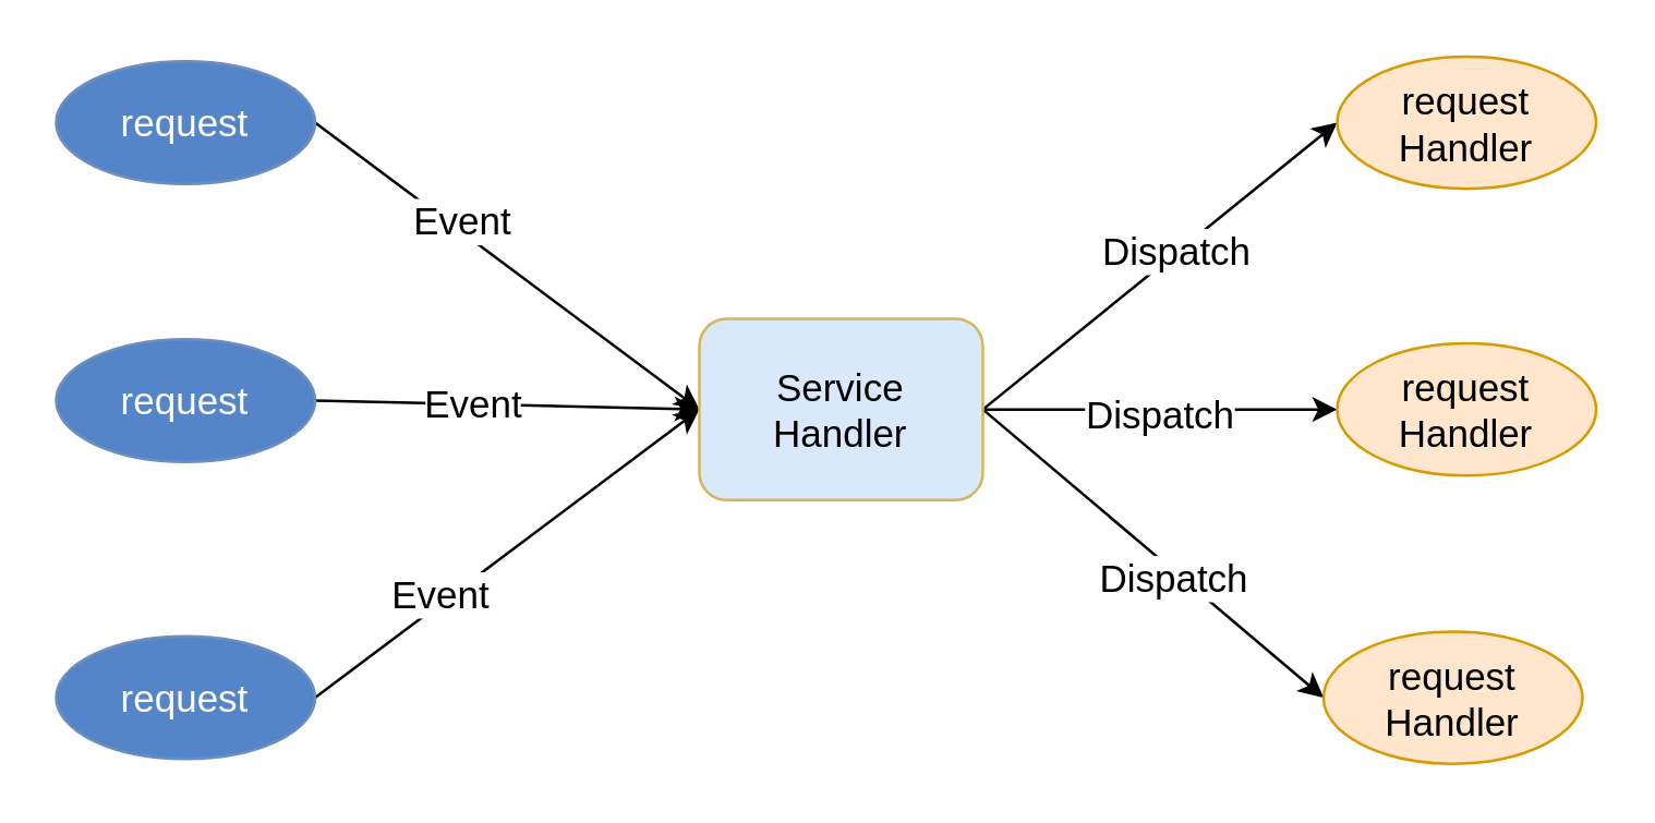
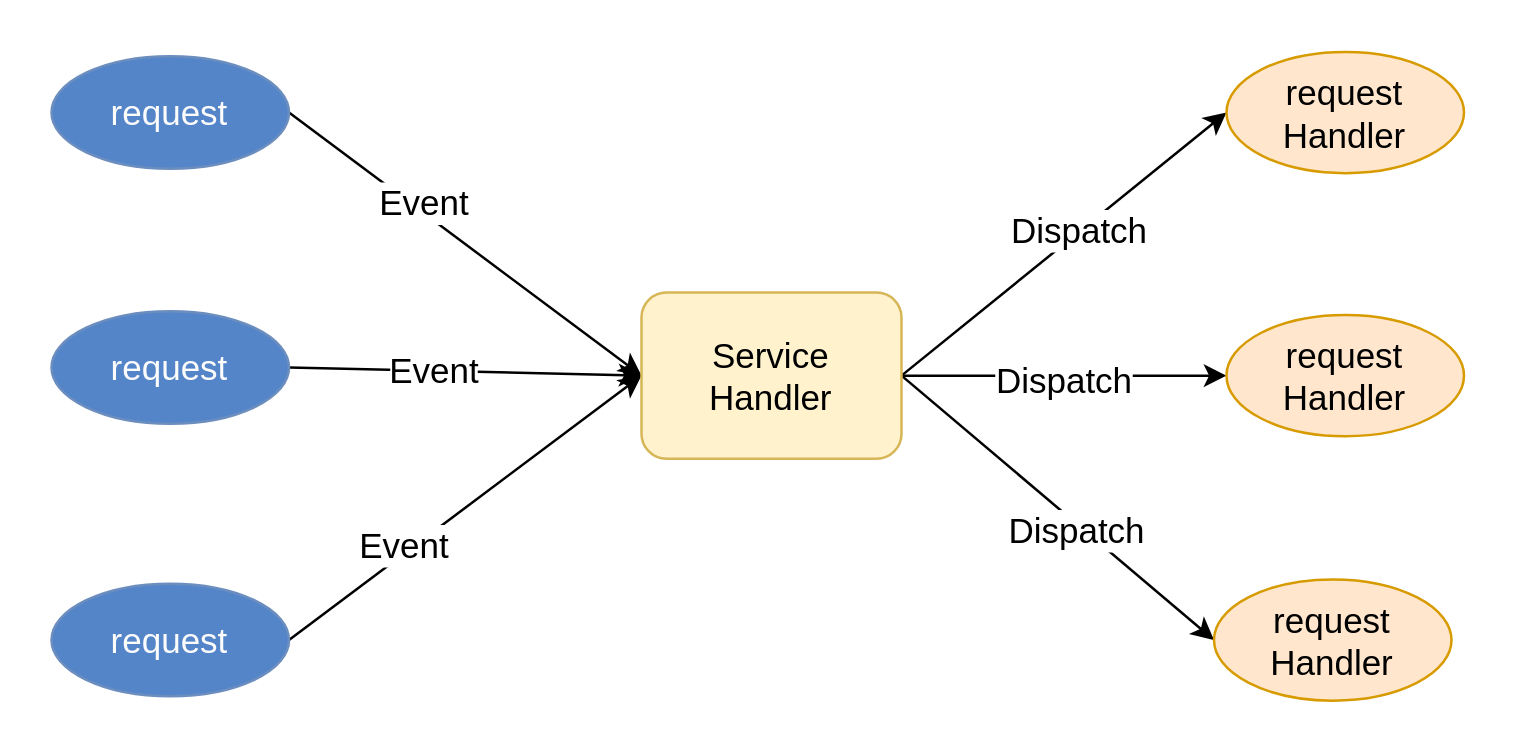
  <mxCell id="0" />
  <mxCell id="1" parent="0" />
  <mxCell id="2" style="rounded=0;orthogonalLoop=1;jettySize=auto;html=1;exitX=1;exitY=0.5;exitDx=0;exitDy=0;entryX=0;entryY=0.5;entryDx=0;entryDy=0;fontSize=14;fontColor=#000000;" edge="1" parent="1" source="4" target="17"><mxGeometry relative="1" as="geometry" /></mxCell>
  <mxCell id="3" value="Event" style="edgeLabel;html=1;align=center;verticalAlign=middle;resizable=0;points=[];fontSize=14;fontColor=#000000;" vertex="1" connectable="0" parent="2"><mxGeometry x="-0.276" y="3" relative="1" as="geometry"><mxPoint as="offset" /></mxGeometry></mxCell>
  <mxCell id="4" value="&lt;font color=&quot;#fcfcfc&quot; style=&quot;font-size: 14px;&quot;&gt;request&lt;/font&gt;" style="ellipse;whiteSpace=wrap;html=1;fillColor=#5485c9;strokeColor=#6c8ebf;" vertex="1" parent="1"><mxGeometry x="20" y="22" width="95" height="45" as="geometry" /></mxCell>
  <mxCell id="5" style="edgeStyle=none;rounded=0;orthogonalLoop=1;jettySize=auto;html=1;exitX=1;exitY=0.5;exitDx=0;exitDy=0;fontSize=14;fontColor=#000000;entryX=0;entryY=0.5;entryDx=0;entryDy=0;" edge="1" parent="1" source="7" target="17"><mxGeometry relative="1" as="geometry"><mxPoint x="178" y="163" as="targetPoint" /></mxGeometry></mxCell>
  <mxCell id="6" value="Event" style="edgeLabel;html=1;align=center;verticalAlign=middle;resizable=0;points=[];fontSize=14;fontColor=#000000;" vertex="1" connectable="0" parent="5"><mxGeometry x="-0.177" relative="1" as="geometry"><mxPoint as="offset" /></mxGeometry></mxCell>
  <mxCell id="7" value="&lt;font color=&quot;#fcfcfc&quot; style=&quot;font-size: 14px;&quot;&gt;request&lt;/font&gt;" style="ellipse;whiteSpace=wrap;html=1;fillColor=#5485c9;strokeColor=#6c8ebf;" vertex="1" parent="1"><mxGeometry x="20" y="124" width="95" height="45" as="geometry" /></mxCell>
  <mxCell id="8" style="edgeStyle=none;rounded=0;orthogonalLoop=1;jettySize=auto;html=1;exitX=1;exitY=0.5;exitDx=0;exitDy=0;entryX=0;entryY=0.5;entryDx=0;entryDy=0;fontSize=14;fontColor=#000000;" edge="1" parent="1" source="10" target="17"><mxGeometry relative="1" as="geometry" /></mxCell>
  <mxCell id="9" value="Event" style="edgeLabel;html=1;align=center;verticalAlign=middle;resizable=0;points=[];fontSize=14;fontColor=#000000;" vertex="1" connectable="0" parent="8"><mxGeometry x="-0.336" y="3" relative="1" as="geometry"><mxPoint as="offset" /></mxGeometry></mxCell>
  <mxCell id="10" value="&lt;font color=&quot;#fcfcfc&quot; style=&quot;font-size: 14px;&quot;&gt;request&lt;/font&gt;" style="ellipse;whiteSpace=wrap;html=1;fillColor=#5485c9;strokeColor=#6c8ebf;" vertex="1" parent="1"><mxGeometry x="20" y="233" width="95" height="45" as="geometry" /></mxCell>
  <mxCell id="11" style="edgeStyle=none;rounded=0;orthogonalLoop=1;jettySize=auto;html=1;exitX=1;exitY=0.5;exitDx=0;exitDy=0;entryX=0;entryY=0.5;entryDx=0;entryDy=0;fontSize=14;fontColor=#000000;" edge="1" parent="1" source="17" target="18"><mxGeometry relative="1" as="geometry" /></mxCell>
  <mxCell id="12" value="Dispatch" style="edgeLabel;html=1;align=center;verticalAlign=middle;resizable=0;points=[];fontSize=14;fontColor=#000000;" vertex="1" connectable="0" parent="11"><mxGeometry x="0.085" y="1" relative="1" as="geometry"><mxPoint as="offset" /></mxGeometry></mxCell>
  <mxCell id="13" style="edgeStyle=none;rounded=0;orthogonalLoop=1;jettySize=auto;html=1;exitX=1;exitY=0.5;exitDx=0;exitDy=0;entryX=0;entryY=0.5;entryDx=0;entryDy=0;fontSize=14;fontColor=#000000;" edge="1" parent="1" source="17" target="19"><mxGeometry relative="1" as="geometry" /></mxCell>
  <mxCell id="14" value="Dispatch" style="edgeLabel;html=1;align=center;verticalAlign=middle;resizable=0;points=[];fontSize=14;fontColor=#000000;" vertex="1" connectable="0" parent="13"><mxGeometry x="-0.015" y="-2" relative="1" as="geometry"><mxPoint as="offset" /></mxGeometry></mxCell>
  <mxCell id="15" style="edgeStyle=none;rounded=0;orthogonalLoop=1;jettySize=auto;html=1;exitX=1;exitY=0.5;exitDx=0;exitDy=0;entryX=0;entryY=0.5;entryDx=0;entryDy=0;fontSize=14;fontColor=#000000;" edge="1" parent="1" source="17" target="20"><mxGeometry relative="1" as="geometry" /></mxCell>
  <mxCell id="16" value="Dispatch" style="edgeLabel;html=1;align=center;verticalAlign=middle;resizable=0;points=[];fontSize=14;fontColor=#000000;" vertex="1" connectable="0" parent="15"><mxGeometry x="0.136" y="-2" relative="1" as="geometry"><mxPoint as="offset" /></mxGeometry></mxCell>
- <mxCell id="17" value="Service&lt;br&gt;Handler" style="rounded=1;whiteSpace=wrap;html=1;fontSize=14;fillColor=#dae8fc;strokeColor=#d6b656;" vertex="1" parent="1"><mxGeometry x="256" y="116.5" width="104" height="66.5" as="geometry" /></mxCell>
+ <mxCell id="17" value="Service&lt;br&gt;Handler" style="rounded=1;whiteSpace=wrap;html=1;fontSize=14;fillColor=#fff2cc;strokeColor=#d6b656;" vertex="1" parent="1"><mxGeometry x="256" y="116.5" width="104" height="66.5" as="geometry" /></mxCell>
  <mxCell id="18" value="&lt;font style=&quot;font-size: 14px;&quot;&gt;request&lt;br&gt;Handler&lt;br&gt;&lt;/font&gt;" style="ellipse;whiteSpace=wrap;html=1;fillColor=#ffe6cc;strokeColor=#d79b00;" vertex="1" parent="1"><mxGeometry x="490" y="20.25" width="95" height="48.5" as="geometry" /></mxCell>
  <mxCell id="19" value="&lt;font style=&quot;font-size: 14px;&quot;&gt;request&lt;br&gt;Handler&lt;br&gt;&lt;/font&gt;" style="ellipse;whiteSpace=wrap;html=1;fillColor=#ffe6cc;strokeColor=#d79b00;" vertex="1" parent="1"><mxGeometry x="490" y="125.5" width="95" height="48.5" as="geometry" /></mxCell>
  <mxCell id="20" value="&lt;font style=&quot;font-size: 14px;&quot;&gt;request&lt;br&gt;Handler&lt;br&gt;&lt;/font&gt;" style="ellipse;whiteSpace=wrap;html=1;fillColor=#ffe6cc;strokeColor=#d79b00;" vertex="1" parent="1"><mxGeometry x="485" y="231.25" width="95" height="48.5" as="geometry" /></mxCell>
